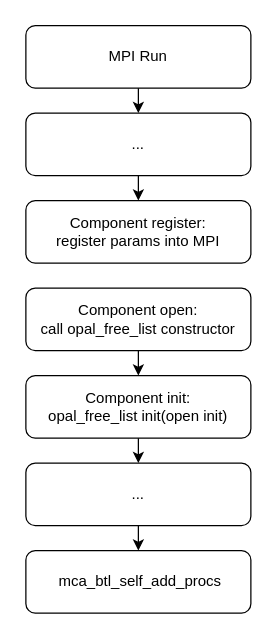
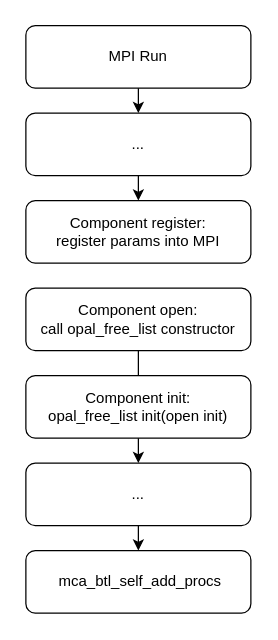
  <mxCell id="0" />
  <mxCell id="1" parent="0" />
  <mxCell id="2" style="edgeStyle=orthogonalEdgeStyle;rounded=0;orthogonalLoop=1;jettySize=auto;html=1;exitX=0.5;exitY=1;exitDx=0;exitDy=0;entryX=0.5;entryY=0;entryDx=0;entryDy=0;fontFamily=Helvetica;fontSize=12;fontColor=default;" edge="1" parent="1" source="3" target="5"><mxGeometry relative="1" as="geometry" /></mxCell>
  <mxCell id="3" value="MPI Run" style="rounded=1;whiteSpace=wrap;html=1;fillColor=none;" vertex="1" parent="1"><mxGeometry x="20" y="20" width="180" height="50" as="geometry" /></mxCell>
  <mxCell id="4" style="edgeStyle=orthogonalEdgeStyle;rounded=0;orthogonalLoop=1;jettySize=auto;html=1;exitX=0.5;exitY=1;exitDx=0;exitDy=0;entryX=0.5;entryY=0;entryDx=0;entryDy=0;fontFamily=Helvetica;fontSize=12;fontColor=default;" edge="1" parent="1" source="5" target="6"><mxGeometry relative="1" as="geometry" /></mxCell>
  <mxCell id="5" value="..." style="rounded=1;whiteSpace=wrap;html=1;fillColor=none;" vertex="1" parent="1"><mxGeometry x="20" y="90" width="180" height="50" as="geometry" /></mxCell>
  <mxCell id="6" value="Component register:&lt;div&gt;register params into MPI&lt;/div&gt;" style="rounded=1;whiteSpace=wrap;html=1;fillColor=none;" vertex="1" parent="1"><mxGeometry x="20" y="160" width="180" height="50" as="geometry" /></mxCell>
- <mxCell id="7" style="edgeStyle=orthogonalEdgeStyle;rounded=0;orthogonalLoop=1;jettySize=auto;html=1;exitX=0.5;exitY=1;exitDx=0;exitDy=0;entryX=0.5;entryY=0;entryDx=0;entryDy=0;fontFamily=Helvetica;fontSize=12;fontColor=default;" edge="1" parent="1" source="8" target="10"><mxGeometry relative="1" as="geometry" /></mxCell>
+ <mxCell id="7" style="edgeStyle=orthogonalEdgeStyle;rounded=0;orthogonalLoop=1;jettySize=auto;html=1;exitX=0.5;exitY=1;exitDx=0;exitDy=0;entryX=0.5;entryY=0;entryDx=0;entryDy=0;fontFamily=Helvetica;fontSize=12;fontColor=default;endArrow=none;" edge="1" parent="1" source="8" target="10"><mxGeometry relative="1" as="geometry" /></mxCell>
  <mxCell id="8" value="Component open:&lt;br&gt;call opal_free_list constructor" style="rounded=1;whiteSpace=wrap;html=1;fillColor=none;" vertex="1" parent="1"><mxGeometry x="20" y="230" width="180" height="50" as="geometry" /></mxCell>
  <mxCell id="9" style="edgeStyle=orthogonalEdgeStyle;rounded=0;orthogonalLoop=1;jettySize=auto;html=1;exitX=0.5;exitY=1;exitDx=0;exitDy=0;entryX=0.5;entryY=0;entryDx=0;entryDy=0;fontFamily=Helvetica;fontSize=12;fontColor=default;" edge="1" parent="1" source="10" target="12"><mxGeometry relative="1" as="geometry" /></mxCell>
  <mxCell id="10" value="Component init:&lt;div&gt;opal_free_list init(open init)&lt;/div&gt;" style="rounded=1;whiteSpace=wrap;html=1;fillColor=none;" vertex="1" parent="1"><mxGeometry x="20" y="300" width="180" height="50" as="geometry" /></mxCell>
  <mxCell id="11" style="edgeStyle=orthogonalEdgeStyle;rounded=0;orthogonalLoop=1;jettySize=auto;html=1;exitX=0.5;exitY=1;exitDx=0;exitDy=0;entryX=0.5;entryY=0;entryDx=0;entryDy=0;fontFamily=Helvetica;fontSize=12;fontColor=default;" edge="1" parent="1" source="12" target="13"><mxGeometry relative="1" as="geometry" /></mxCell>
  <mxCell id="12" value="..." style="rounded=1;whiteSpace=wrap;html=1;fillColor=none;" vertex="1" parent="1"><mxGeometry x="20" y="370" width="180" height="50" as="geometry" /></mxCell>
  <mxCell id="13" value="&amp;nbsp;mca_btl_self_add_procs" style="rounded=1;whiteSpace=wrap;html=1;fillColor=none;" vertex="1" parent="1"><mxGeometry x="20" y="440" width="180" height="50" as="geometry" /></mxCell>
